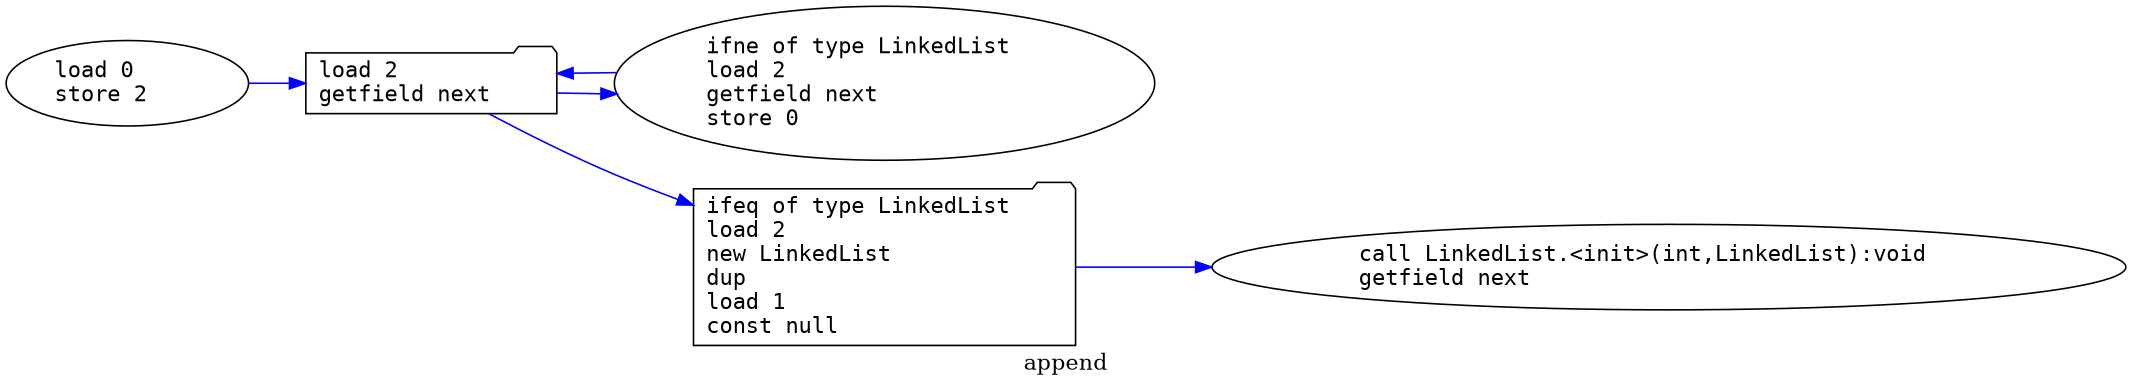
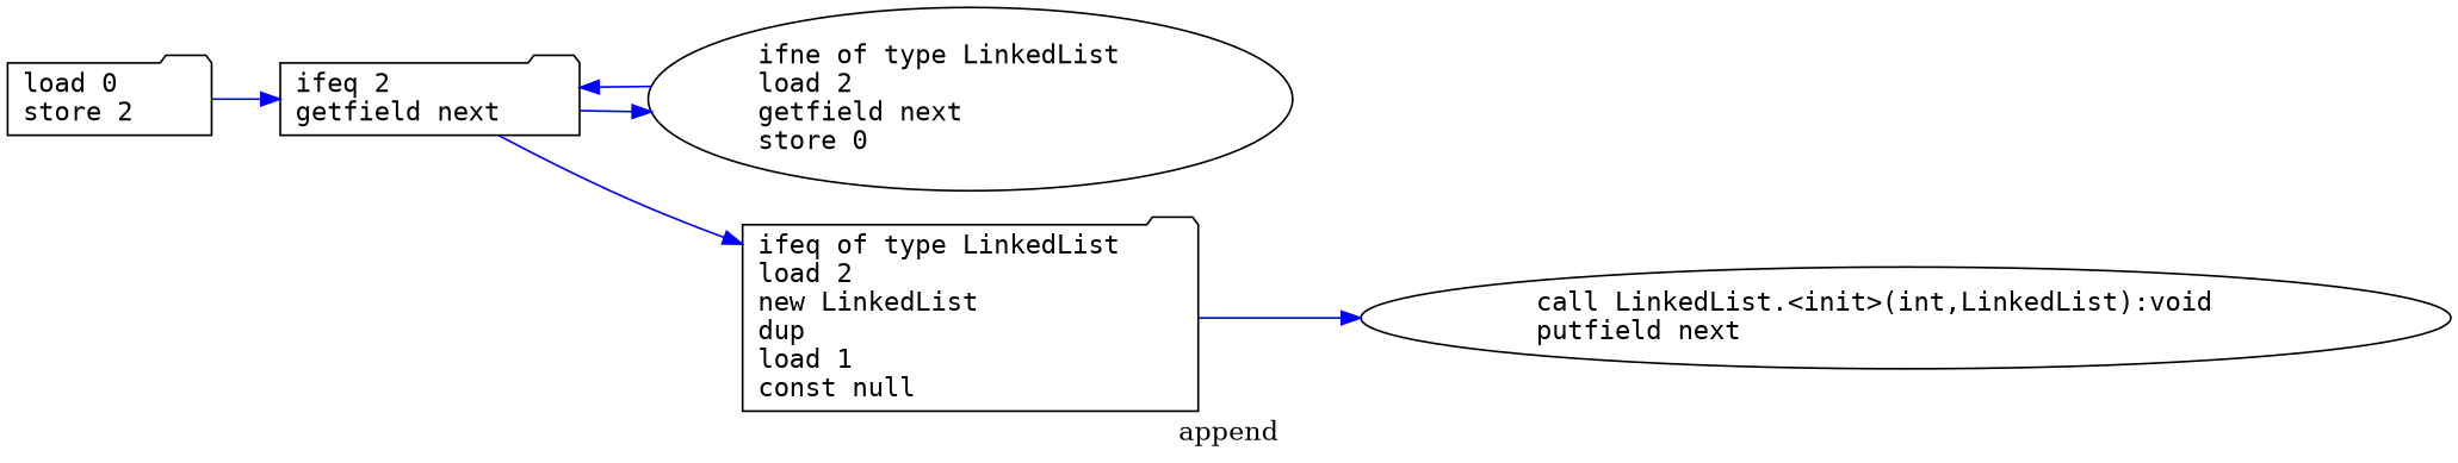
  digraph {
    label=append
    rankdir=LR
    node [fontname=monospace shape=folder]
    edge [color=blue]
-   n1 [label="load 0     \lstore 2    \l" shape=ellipse]
-   n2 [label="load 2           \lgetfield next    \l"]
+   n1 [label="load 0     \lstore 2    \l"]
+   n2 [label="ifeq 2           \lgetfield next    \l"]
    n3 [label="ifne of type LinkedList    \lload 2                     \lgetfield next              \lstore 0                    \l" shape=ellipse]
    n4 [label="ifeq of type LinkedList    \lload 2                     \lnew LinkedList             \ldup                        \lload 1                     \lconst null                 \l"]
-   n5 [label="call LinkedList.<init>(int,LinkedList):void    \lgetfield next                                  \l" shape=ellipse]
+   n5 [label="call LinkedList.<init>(int,LinkedList):void    \lputfield next                                  \l" shape=ellipse]
    n1 -> n2
    n2 -> n3
    n2 -> n4
    n3 -> n2
    n4 -> n5
  }
